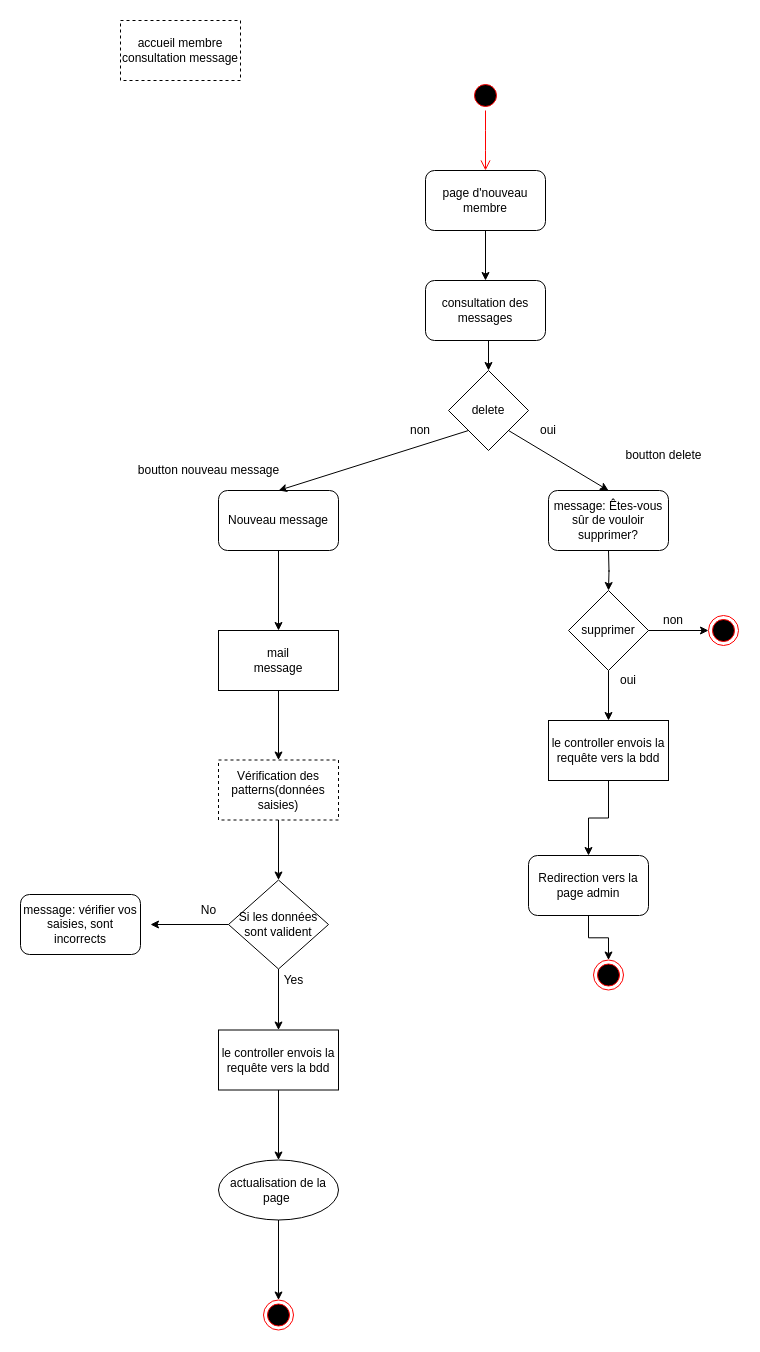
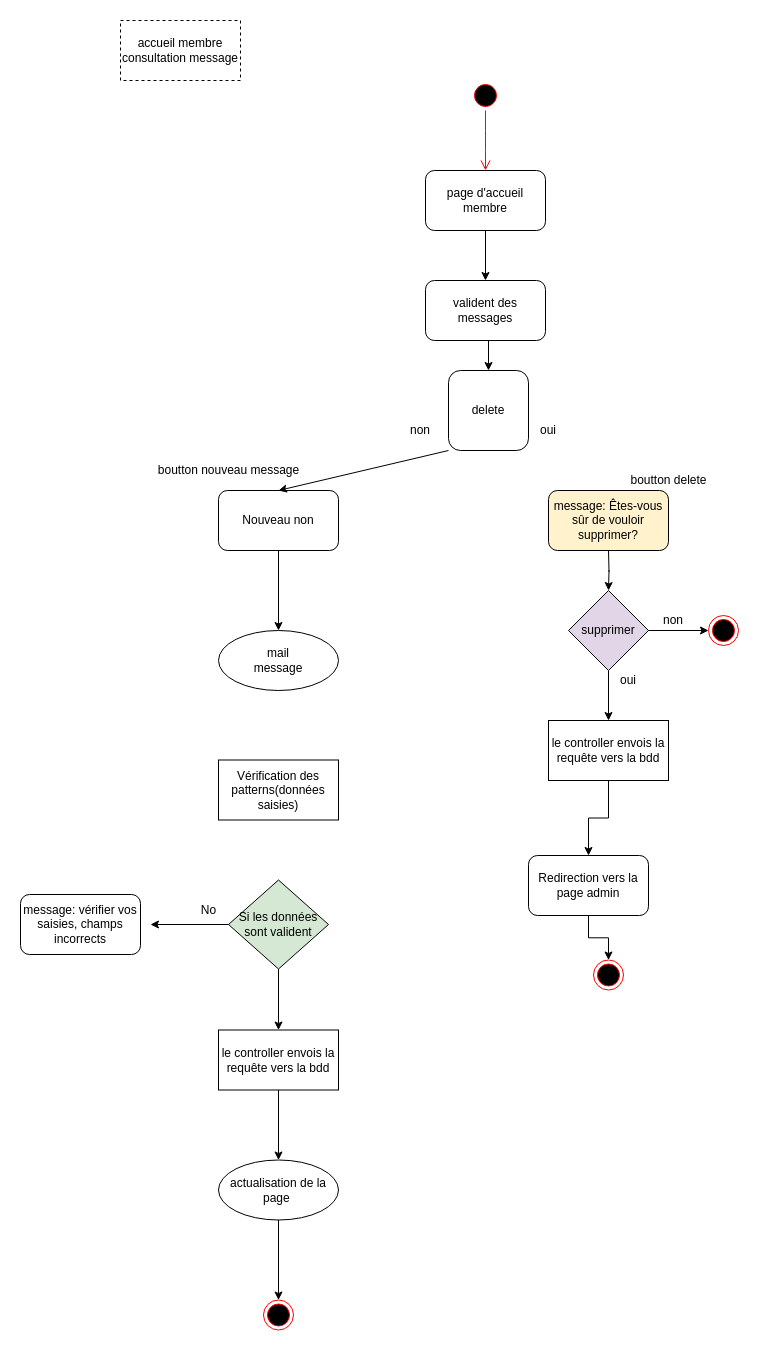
  <mxCell id="0" />
  <mxCell id="1" parent="0" />
  <mxCell id="2" value="accueil membre consultation message " style="rounded=0;whiteSpace=wrap;html=1;dashed=1;" parent="1" vertex="1"><mxGeometry x="120" y="20" width="120" height="60" as="geometry" /></mxCell>
  <mxCell id="3" value="" style="ellipse;html=1;shape=startState;fillColor=#000000;strokeColor=#ff0000;" parent="1" vertex="1"><mxGeometry x="470" y="80" width="30" height="30" as="geometry" /></mxCell>
  <mxCell id="4" value="" style="edgeStyle=orthogonalEdgeStyle;html=1;verticalAlign=bottom;endArrow=open;endSize=8;strokeColor=#ff0000;" parent="1" source="3" edge="1"><mxGeometry relative="1" as="geometry"><mxPoint x="485" y="170" as="targetPoint" /></mxGeometry></mxCell>
- <mxCell id="5" value="&lt;div&gt;page d'nouveau&lt;/div&gt;&lt;div&gt;membre&lt;br&gt;&lt;/div&gt;" style="rounded=1;whiteSpace=wrap;html=1;" parent="1" vertex="1"><mxGeometry x="425" y="170" width="120" height="60" as="geometry" /></mxCell>
+ <mxCell id="5" value="&lt;div&gt;page d'accueil&lt;/div&gt;&lt;div&gt;membre&lt;br&gt;&lt;/div&gt;" style="rounded=1;whiteSpace=wrap;html=1;" parent="1" vertex="1"><mxGeometry x="425" y="170" width="120" height="60" as="geometry" /></mxCell>
  <mxCell id="6" value="" style="endArrow=classic;html=1;exitX=0.5;exitY=1;exitDx=0;exitDy=0;" parent="1" source="5" edge="1"><mxGeometry width="50" height="50" relative="1" as="geometry"><mxPoint x="460" y="330" as="sourcePoint" /><mxPoint x="485" y="280" as="targetPoint" /></mxGeometry></mxCell>
- <mxCell id="7" value="consultation des messages" style="rounded=1;whiteSpace=wrap;html=1;" parent="1" vertex="1"><mxGeometry x="425" y="280" width="120" height="60" as="geometry" /></mxCell>
- <mxCell id="8" value="message: vérifier vos saisies, sont incorrects" style="rounded=1;whiteSpace=wrap;html=1;" parent="1" vertex="1"><mxGeometry x="20" y="894" width="120" height="60" as="geometry" /></mxCell>
- <mxCell id="9" value="delete" style="rhombus;whiteSpace=wrap;html=1;" parent="1" vertex="1"><mxGeometry x="448" y="370" width="80" height="80" as="geometry" /></mxCell>
+ <mxCell id="7" value="valident des messages" style="rounded=1;whiteSpace=wrap;html=1;" parent="1" vertex="1"><mxGeometry x="425" y="280" width="120" height="60" as="geometry" /></mxCell>
+ <mxCell id="8" value="message: vérifier vos saisies, champs incorrects" style="rounded=1;whiteSpace=wrap;html=1;" parent="1" vertex="1"><mxGeometry x="20" y="894" width="120" height="60" as="geometry" /></mxCell>
+ <mxCell id="9" value="delete" style="whiteSpace=wrap;html=1;rounded=1;" parent="1" vertex="1"><mxGeometry x="448" y="370" width="80" height="80" as="geometry" /></mxCell>
  <mxCell id="10" value="" style="edgeStyle=orthogonalEdgeStyle;rounded=0;orthogonalLoop=1;jettySize=auto;html=1;" parent="1" source="11" target="13" edge="1"><mxGeometry relative="1" as="geometry" /></mxCell>
- <mxCell id="11" value="Nouveau message" style="rounded=1;whiteSpace=wrap;html=1;" parent="1" vertex="1"><mxGeometry x="218" y="490" width="120" height="60" as="geometry" /></mxCell>
- <mxCell id="12" value="" style="edgeStyle=orthogonalEdgeStyle;rounded=0;orthogonalLoop=1;jettySize=auto;html=1;" parent="1" source="13" target="15" edge="1"><mxGeometry relative="1" as="geometry" /></mxCell>
- <mxCell id="13" value="&lt;div&gt;mail&lt;/div&gt;&lt;div&gt;message&lt;/div&gt;" style="rounded=0;whiteSpace=wrap;html=1;" parent="1" vertex="1"><mxGeometry x="218" y="630" width="120" height="60" as="geometry" /></mxCell>
- <mxCell id="14" value="" style="edgeStyle=orthogonalEdgeStyle;rounded=0;orthogonalLoop=1;jettySize=auto;html=1;" parent="1" source="15" target="17" edge="1"><mxGeometry relative="1" as="geometry" /></mxCell>
- <mxCell id="15" value="Vérification des patterns(données saisies)" style="rounded=0;whiteSpace=wrap;html=1;dashed=1;" parent="1" vertex="1"><mxGeometry x="218" y="759.5" width="120" height="60" as="geometry" /></mxCell>
+ <mxCell id="11" value="Nouveau non" style="rounded=1;whiteSpace=wrap;html=1;" parent="1" vertex="1"><mxGeometry x="218" y="490" width="120" height="60" as="geometry" /></mxCell>
+ <mxCell id="13" value="&lt;div&gt;mail&lt;/div&gt;&lt;div&gt;message&lt;/div&gt;" style="ellipse;whiteSpace=wrap;html=1;" parent="1" vertex="1"><mxGeometry x="218" y="630" width="120" height="60" as="geometry" /></mxCell>
+ <mxCell id="15" value="Vérification des patterns(données saisies)" style="rounded=0;whiteSpace=wrap;html=1;" parent="1" vertex="1"><mxGeometry x="218" y="759.5" width="120" height="60" as="geometry" /></mxCell>
  <mxCell id="16" value="" style="edgeStyle=orthogonalEdgeStyle;rounded=0;orthogonalLoop=1;jettySize=auto;html=1;" parent="1" source="17" target="19" edge="1"><mxGeometry relative="1" as="geometry" /></mxCell>
- <mxCell id="17" value="Si les données sont valident" style="rhombus;whiteSpace=wrap;html=1;" parent="1" vertex="1"><mxGeometry x="228" y="879.5" width="100" height="89" as="geometry" /></mxCell>
+ <mxCell id="17" value="Si les données sont valident" style="rhombus;whiteSpace=wrap;html=1;fillColor=#d5e8d4;" parent="1" vertex="1"><mxGeometry x="228" y="879.5" width="100" height="89" as="geometry" /></mxCell>
  <mxCell id="18" value="" style="edgeStyle=orthogonalEdgeStyle;rounded=0;orthogonalLoop=1;jettySize=auto;html=1;" parent="1" source="19" target="22" edge="1"><mxGeometry relative="1" as="geometry" /></mxCell>
  <mxCell id="19" value="le controller envois la requête vers la bdd" style="rounded=0;whiteSpace=wrap;html=1;" parent="1" vertex="1"><mxGeometry x="218" y="1029.5" width="120" height="60" as="geometry" /></mxCell>
- <mxCell id="20" value="Yes" style="text;html=1;align=center;verticalAlign=middle;resizable=0;points=[];autosize=1;strokeColor=none;" parent="1" vertex="1"><mxGeometry x="278" y="969.5" width="30" height="20" as="geometry" /></mxCell>
  <mxCell id="21" value="" style="edgeStyle=orthogonalEdgeStyle;rounded=0;orthogonalLoop=1;jettySize=auto;html=1;" parent="1" source="22" target="23" edge="1"><mxGeometry relative="1" as="geometry" /></mxCell>
  <mxCell id="22" value="actualisation de la page&amp;nbsp; " style="ellipse;whiteSpace=wrap;html=1;" parent="1" vertex="1"><mxGeometry x="218" y="1159.5" width="120" height="60" as="geometry" /></mxCell>
  <mxCell id="23" value="" style="ellipse;html=1;shape=endState;fillColor=#000000;strokeColor=#ff0000;" parent="1" vertex="1"><mxGeometry x="263" y="1299.5" width="30" height="30" as="geometry" /></mxCell>
  <mxCell id="24" value="" style="edgeStyle=orthogonalEdgeStyle;rounded=0;orthogonalLoop=1;jettySize=auto;html=1;" parent="1" edge="1"><mxGeometry relative="1" as="geometry"><mxPoint x="150" y="924" as="targetPoint" /><mxPoint x="228" y="924" as="sourcePoint" /></mxGeometry></mxCell>
  <mxCell id="25" value="No" style="text;html=1;align=center;verticalAlign=middle;resizable=0;points=[];autosize=1;strokeColor=none;" parent="1" vertex="1"><mxGeometry x="193" y="899.5" width="30" height="20" as="geometry" /></mxCell>
  <mxCell id="26" value="" style="endArrow=classic;html=1;entryX=0.5;entryY=0;entryDx=0;entryDy=0;exitX=0;exitY=1;exitDx=0;exitDy=0;" parent="1" source="9" target="11" edge="1"><mxGeometry width="50" height="50" relative="1" as="geometry"><mxPoint x="368" y="450" as="sourcePoint" /><mxPoint x="498" y="600" as="targetPoint" /></mxGeometry></mxCell>
- <mxCell id="27" value="message: Êtes-vous sûr de vouloir supprimer?" style="rounded=1;whiteSpace=wrap;html=1;" parent="1" vertex="1"><mxGeometry x="548" y="490" width="120" height="60" as="geometry" /></mxCell>
+ <mxCell id="27" value="message: Êtes-vous sûr de vouloir supprimer?" style="rounded=1;whiteSpace=wrap;html=1;fillColor=#fff2cc;" parent="1" vertex="1"><mxGeometry x="548" y="490" width="120" height="60" as="geometry" /></mxCell>
  <mxCell id="28" value="" style="edgeStyle=orthogonalEdgeStyle;rounded=0;orthogonalLoop=1;jettySize=auto;html=1;" parent="1" source="29" target="31" edge="1"><mxGeometry relative="1" as="geometry" /></mxCell>
  <mxCell id="29" value="le controller envois la requête vers la bdd" style="rounded=0;whiteSpace=wrap;html=1;" parent="1" vertex="1"><mxGeometry x="548" y="720" width="120" height="60" as="geometry" /></mxCell>
  <mxCell id="30" value="" style="edgeStyle=orthogonalEdgeStyle;rounded=0;orthogonalLoop=1;jettySize=auto;html=1;" parent="1" source="31" target="32" edge="1"><mxGeometry relative="1" as="geometry" /></mxCell>
  <mxCell id="31" value="Redirection vers la page admin" style="rounded=1;whiteSpace=wrap;html=1;" parent="1" vertex="1"><mxGeometry x="528" y="855" width="120" height="60" as="geometry" /></mxCell>
  <mxCell id="32" value="" style="ellipse;html=1;shape=endState;fillColor=#000000;strokeColor=#ff0000;" parent="1" vertex="1"><mxGeometry x="593" y="959.5" width="30" height="30" as="geometry" /></mxCell>
- <mxCell id="33" value="" style="endArrow=classic;html=1;exitX=1;exitY=1;exitDx=0;exitDy=0;entryX=0.5;entryY=0;entryDx=0;entryDy=0;" parent="1" source="9" target="27" edge="1"><mxGeometry width="50" height="50" relative="1" as="geometry"><mxPoint x="368" y="600" as="sourcePoint" /><mxPoint x="418" y="550" as="targetPoint" /></mxGeometry></mxCell>
- <mxCell id="34" value="boutton nouveau message" style="text;html=1;align=center;verticalAlign=middle;resizable=0;points=[];autosize=1;strokeColor=none;" parent="1" vertex="1"><mxGeometry x="128" y="460" width="160" height="20" as="geometry" /></mxCell>
- <mxCell id="35" value="boutton delete" style="text;html=1;align=center;verticalAlign=middle;resizable=0;points=[];autosize=1;strokeColor=none;" parent="1" vertex="1"><mxGeometry x="618" y="445" width="90" height="20" as="geometry" /></mxCell>
+ <mxCell id="34" value="boutton nouveau message" style="text;html=1;align=center;verticalAlign=middle;resizable=0;points=[];autosize=1;strokeColor=none;" parent="1" vertex="1"><mxGeometry x="148" y="460" width="160" height="20" as="geometry" /></mxCell>
+ <mxCell id="35" value="boutton delete" style="text;html=1;align=center;verticalAlign=middle;resizable=0;points=[];autosize=1;strokeColor=none;" parent="1" vertex="1"><mxGeometry x="623" y="470" width="90" height="20" as="geometry" /></mxCell>
  <mxCell id="36" value="" style="endArrow=classic;html=1;entryX=0.5;entryY=0;entryDx=0;entryDy=0;" parent="1" target="9" edge="1"><mxGeometry width="50" height="50" relative="1" as="geometry"><mxPoint x="488" y="340" as="sourcePoint" /><mxPoint x="470" y="290" as="targetPoint" /></mxGeometry></mxCell>
  <mxCell id="37" value="oui" style="text;html=1;strokeColor=none;fillColor=none;align=center;verticalAlign=middle;whiteSpace=wrap;rounded=0;" vertex="1" parent="1"><mxGeometry x="528" y="420" width="40" height="20" as="geometry" /></mxCell>
  <mxCell id="38" value="non" style="text;html=1;strokeColor=none;fillColor=none;align=center;verticalAlign=middle;whiteSpace=wrap;rounded=0;" vertex="1" parent="1"><mxGeometry x="400" y="420" width="40" height="20" as="geometry" /></mxCell>
  <mxCell id="39" value="" style="edgeStyle=orthogonalEdgeStyle;rounded=0;orthogonalLoop=1;jettySize=auto;html=1;" edge="1" parent="1"><mxGeometry relative="1" as="geometry"><mxPoint x="608" y="550" as="sourcePoint" /><mxPoint x="608" y="590" as="targetPoint" /></mxGeometry></mxCell>
- <mxCell id="40" value="supprimer" style="rhombus;whiteSpace=wrap;html=1;" vertex="1" parent="1"><mxGeometry x="568" y="590" width="80" height="80" as="geometry" /></mxCell>
+ <mxCell id="40" value="supprimer" style="rhombus;whiteSpace=wrap;html=1;fillColor=#e1d5e7;" vertex="1" parent="1"><mxGeometry x="568" y="590" width="80" height="80" as="geometry" /></mxCell>
  <mxCell id="41" value="" style="endArrow=classic;html=1;exitX=0.5;exitY=1;exitDx=0;exitDy=0;entryX=0.5;entryY=0;entryDx=0;entryDy=0;" edge="1" parent="1" source="40"><mxGeometry width="50" height="50" relative="1" as="geometry"><mxPoint x="708" y="680" as="sourcePoint" /><mxPoint x="608" y="720" as="targetPoint" /></mxGeometry></mxCell>
  <mxCell id="42" value="" style="endArrow=classic;html=1;exitX=1;exitY=0.5;exitDx=0;exitDy=0;" edge="1" parent="1" source="40"><mxGeometry width="50" height="50" relative="1" as="geometry"><mxPoint x="708" y="830" as="sourcePoint" /><mxPoint x="708" y="630" as="targetPoint" /></mxGeometry></mxCell>
  <mxCell id="43" value="" style="ellipse;html=1;shape=endState;fillColor=#000000;strokeColor=#ff0000;" vertex="1" parent="1"><mxGeometry x="708" y="615" width="30" height="30" as="geometry" /></mxCell>
  <mxCell id="44" value="non" style="text;html=1;strokeColor=none;fillColor=none;align=center;verticalAlign=middle;whiteSpace=wrap;rounded=0;" vertex="1" parent="1"><mxGeometry x="653" y="610" width="40" height="20" as="geometry" /></mxCell>
  <mxCell id="45" value="oui" style="text;html=1;strokeColor=none;fillColor=none;align=center;verticalAlign=middle;whiteSpace=wrap;rounded=0;" vertex="1" parent="1"><mxGeometry x="608" y="670" width="40" height="20" as="geometry" /></mxCell>
